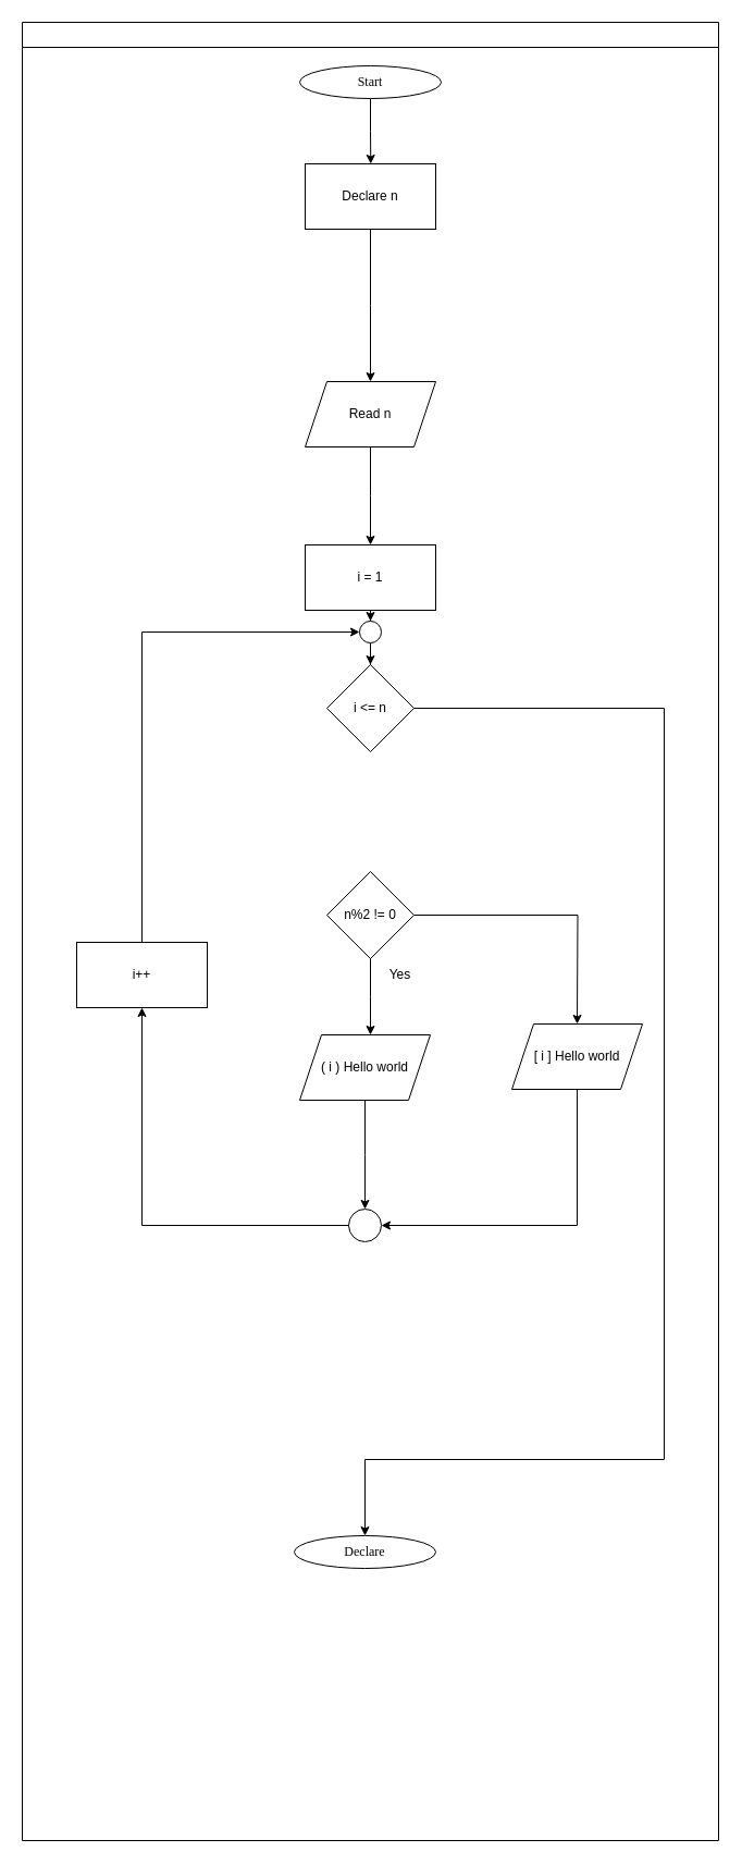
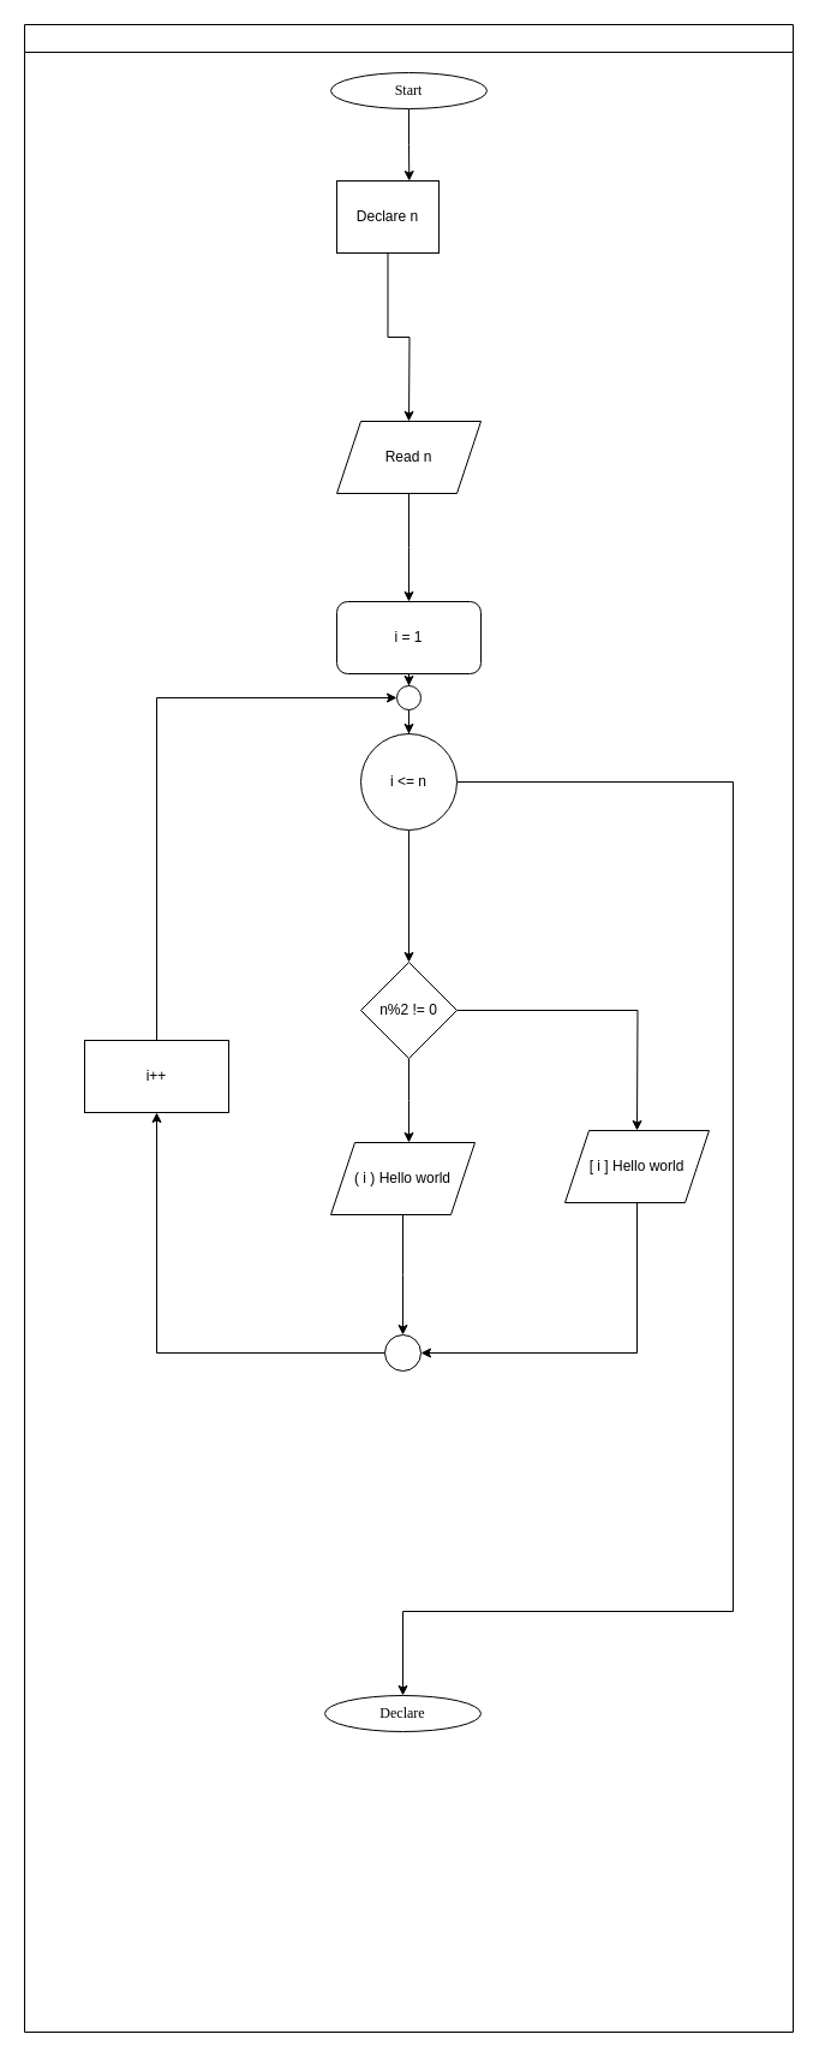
  <mxCell id="0" />
  <mxCell id="1" parent="0" />
  <mxCell id="2" value="" style="swimlane;fontFamily=Sarabun;fontSource=https%3A%2F%2Ffonts.googleapis.com%2Fcss%3Ffamily%3DSarabun;" parent="1" vertex="1"><mxGeometry x="20" y="20" width="640" height="1670" as="geometry" /></mxCell>
  <mxCell id="3" style="edgeStyle=orthogonalEdgeStyle;rounded=0;orthogonalLoop=1;jettySize=auto;html=1;exitX=0.5;exitY=1;exitDx=0;exitDy=0;" parent="2" source="4" edge="1"><mxGeometry relative="1" as="geometry"><mxPoint x="320.276" y="130" as="targetPoint" /></mxGeometry></mxCell>
  <mxCell id="4" value="&lt;font data-font-src=&quot;https://fonts.googleapis.com/css?family=Sarabun&quot; face=&quot;Sarabun&quot;&gt;Start&lt;/font&gt;" style="ellipse;whiteSpace=wrap;html=1;" parent="2" vertex="1"><mxGeometry x="255" y="40" width="130" height="30" as="geometry" /></mxCell>
  <mxCell id="5" style="edgeStyle=orthogonalEdgeStyle;rounded=0;orthogonalLoop=1;jettySize=auto;html=1;" edge="1" parent="2" source="6"><mxGeometry relative="1" as="geometry"><mxPoint x="320" y="330" as="targetPoint" /></mxGeometry></mxCell>
- <mxCell id="6" value="Declare n" style="rounded=0;whiteSpace=wrap;html=1;" vertex="1" parent="2"><mxGeometry x="260" y="130" width="120" height="60" as="geometry" /></mxCell>
+ <mxCell id="6" value="Declare n" style="rounded=0;whiteSpace=wrap;html=1;" vertex="1" parent="2"><mxGeometry x="260" y="130" width="85" height="60" as="geometry" /></mxCell>
  <mxCell id="7" style="edgeStyle=orthogonalEdgeStyle;rounded=0;orthogonalLoop=1;jettySize=auto;html=1;" edge="1" parent="2" source="8"><mxGeometry relative="1" as="geometry"><mxPoint x="320" y="480" as="targetPoint" /></mxGeometry></mxCell>
  <mxCell id="8" value="Read n" style="shape=parallelogram;perimeter=parallelogramPerimeter;whiteSpace=wrap;html=1;fixedSize=1;" vertex="1" parent="2"><mxGeometry x="260" y="330" width="120" height="60" as="geometry" /></mxCell>
  <mxCell id="9" style="edgeStyle=orthogonalEdgeStyle;rounded=0;orthogonalLoop=1;jettySize=auto;html=1;" edge="1" parent="2" source="11"><mxGeometry relative="1" as="geometry"><mxPoint x="320" y="930" as="targetPoint" /></mxGeometry></mxCell>
  <mxCell id="10" style="edgeStyle=orthogonalEdgeStyle;rounded=0;orthogonalLoop=1;jettySize=auto;html=1;" edge="1" parent="2" source="11"><mxGeometry relative="1" as="geometry"><mxPoint x="510" y="920" as="targetPoint" /></mxGeometry></mxCell>
  <mxCell id="11" value="n%2 != 0" style="rhombus;whiteSpace=wrap;html=1;" vertex="1" parent="2"><mxGeometry x="280" y="780" width="80" height="80" as="geometry" /></mxCell>
  <mxCell id="12" style="edgeStyle=orthogonalEdgeStyle;rounded=0;orthogonalLoop=1;jettySize=auto;html=1;" edge="1" parent="2" source="13"><mxGeometry relative="1" as="geometry"><mxPoint x="315" y="1090" as="targetPoint" /></mxGeometry></mxCell>
  <mxCell id="13" value="( i ) Hello world" style="shape=parallelogram;perimeter=parallelogramPerimeter;whiteSpace=wrap;html=1;fixedSize=1;" vertex="1" parent="2"><mxGeometry x="255" y="930" width="120" height="60" as="geometry" /></mxCell>
  <mxCell id="14" style="edgeStyle=orthogonalEdgeStyle;rounded=0;orthogonalLoop=1;jettySize=auto;html=1;entryX=0.5;entryY=0;entryDx=0;entryDy=0;" edge="1" parent="2" source="15" target="27"><mxGeometry relative="1" as="geometry" /></mxCell>
- <mxCell id="15" value="i = 1" style="rounded=0;whiteSpace=wrap;html=1;" vertex="1" parent="2"><mxGeometry x="260" y="480" width="120" height="60" as="geometry" /></mxCell>
+ <mxCell id="15" value="i = 1" style="whiteSpace=wrap;html=1;rounded=1;" vertex="1" parent="2"><mxGeometry x="260" y="480" width="120" height="60" as="geometry" /></mxCell>
+ <mxCell id="16" style="edgeStyle=orthogonalEdgeStyle;rounded=0;orthogonalLoop=1;jettySize=auto;html=1;entryX=0.5;entryY=0;entryDx=0;entryDy=0;" edge="1" parent="2" source="18" target="11"><mxGeometry relative="1" as="geometry" /></mxCell>
  <mxCell id="17" style="edgeStyle=orthogonalEdgeStyle;rounded=0;orthogonalLoop=1;jettySize=auto;html=1;entryX=0.5;entryY=0;entryDx=0;entryDy=0;" edge="1" parent="2" source="18" target="28"><mxGeometry relative="1" as="geometry"><Array as="points"><mxPoint x="590" y="630" /><mxPoint x="590" y="1320" /></Array></mxGeometry></mxCell>
- <mxCell id="18" value="i &amp;lt;= n" style="rhombus;whiteSpace=wrap;html=1;" vertex="1" parent="2"><mxGeometry x="280" y="590" width="80" height="80" as="geometry" /></mxCell>
+ <mxCell id="18" value="i &amp;lt;= n" style="ellipse;whiteSpace=wrap;html=1;" vertex="1" parent="2"><mxGeometry x="280" y="590" width="80" height="80" as="geometry" /></mxCell>
  <mxCell id="19" style="edgeStyle=orthogonalEdgeStyle;rounded=0;orthogonalLoop=1;jettySize=auto;html=1;entryX=1;entryY=0.5;entryDx=0;entryDy=0;" edge="1" parent="2" source="20" target="21"><mxGeometry relative="1" as="geometry"><Array as="points"><mxPoint x="510" y="1105" /></Array></mxGeometry></mxCell>
  <mxCell id="20" value="[ i ] Hello world" style="shape=parallelogram;perimeter=parallelogramPerimeter;whiteSpace=wrap;html=1;fixedSize=1;" vertex="1" parent="2"><mxGeometry x="450" y="920" width="120" height="60" as="geometry" /></mxCell>
  <mxCell id="21" value="" style="ellipse;whiteSpace=wrap;html=1;aspect=fixed;" vertex="1" parent="2"><mxGeometry x="300" y="1090" width="30" height="30" as="geometry" /></mxCell>
- <mxCell id="22" value="Yes" style="text;html=1;align=center;verticalAlign=middle;resizable=0;points=[];autosize=1;strokeColor=none;fillColor=none;" vertex="1" parent="2"><mxGeometry x="327" y="860" width="40" height="30" as="geometry" /></mxCell>
  <mxCell id="23" style="edgeStyle=orthogonalEdgeStyle;rounded=0;orthogonalLoop=1;jettySize=auto;html=1;entryX=0;entryY=0.5;entryDx=0;entryDy=0;" edge="1" parent="2" source="24" target="27"><mxGeometry relative="1" as="geometry"><Array as="points"><mxPoint x="110" y="560" /></Array></mxGeometry></mxCell>
  <mxCell id="24" value="i++" style="rounded=0;whiteSpace=wrap;html=1;" vertex="1" parent="2"><mxGeometry x="50" y="845" width="120" height="60" as="geometry" /></mxCell>
  <mxCell id="25" style="edgeStyle=orthogonalEdgeStyle;rounded=0;orthogonalLoop=1;jettySize=auto;html=1;" edge="1" parent="2" source="21" target="24"><mxGeometry relative="1" as="geometry"><mxPoint x="110" y="920" as="targetPoint" /></mxGeometry></mxCell>
  <mxCell id="26" style="edgeStyle=orthogonalEdgeStyle;rounded=0;orthogonalLoop=1;jettySize=auto;html=1;entryX=0.5;entryY=0;entryDx=0;entryDy=0;" edge="1" parent="2" source="27" target="18"><mxGeometry relative="1" as="geometry" /></mxCell>
  <mxCell id="27" value="" style="ellipse;whiteSpace=wrap;html=1;aspect=fixed;" vertex="1" parent="2"><mxGeometry x="310" y="550" width="20" height="20" as="geometry" /></mxCell>
  <mxCell id="28" value="&lt;font data-font-src=&quot;https://fonts.googleapis.com/css?family=Sarabun&quot; face=&quot;Sarabun&quot;&gt;Declare&lt;/font&gt;" style="ellipse;whiteSpace=wrap;html=1;" vertex="1" parent="2"><mxGeometry x="250" y="1390" width="130" height="30" as="geometry" /></mxCell>
